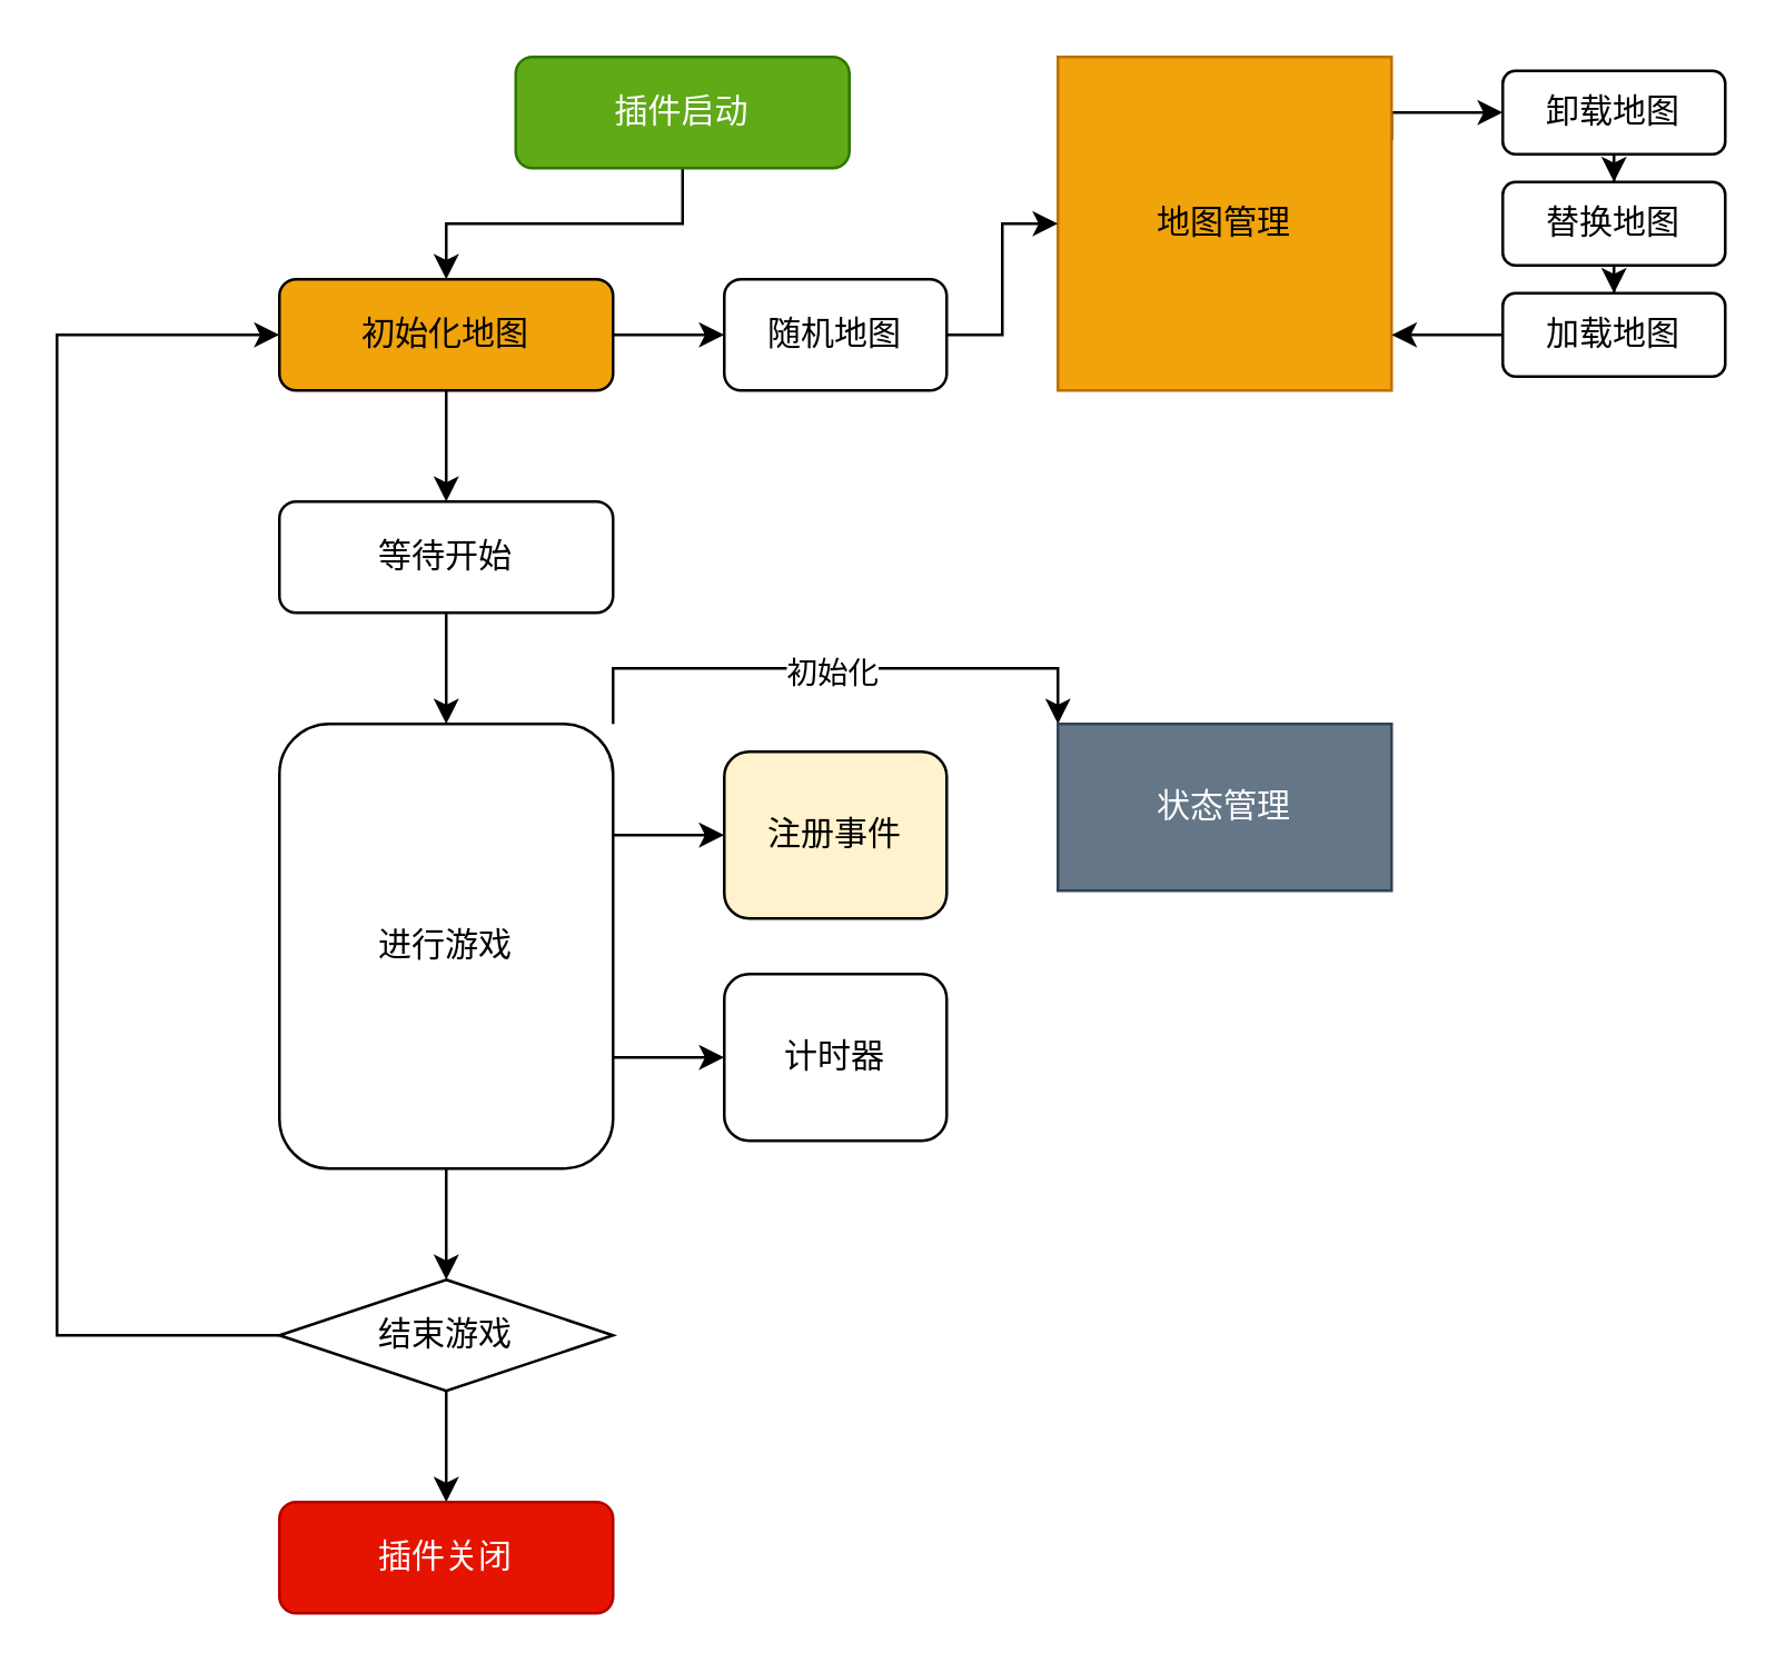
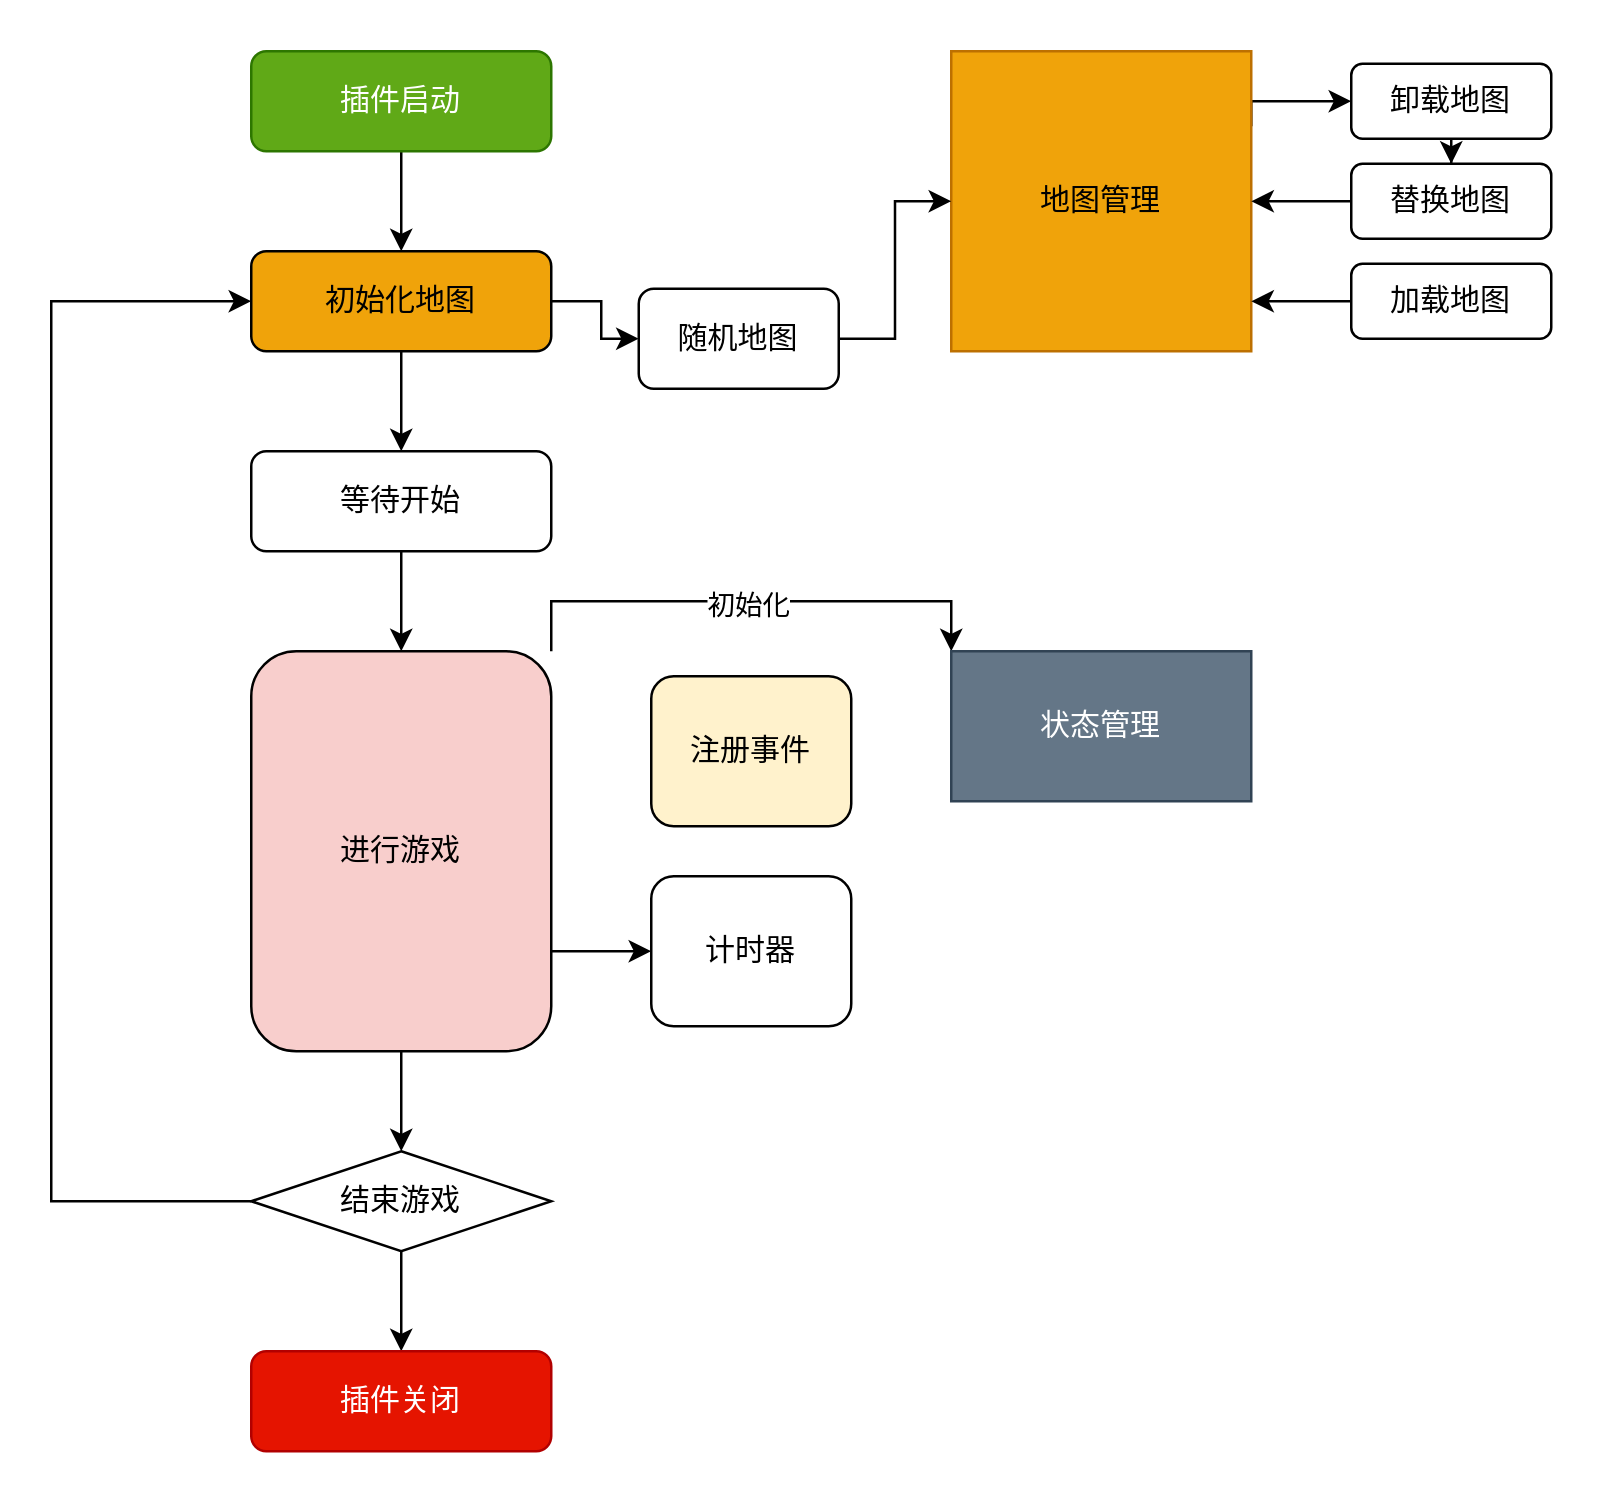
  <mxCell id="0" />
  <mxCell id="1" parent="0" />
  <mxCell id="2" style="edgeStyle=orthogonalEdgeStyle;rounded=0;orthogonalLoop=1;jettySize=auto;html=1;" edge="1" parent="1" source="3" target="6"><mxGeometry relative="1" as="geometry" /></mxCell>
- <mxCell id="3" value="插件启动" style="rounded=1;whiteSpace=wrap;html=1;fontSize=12;glass=0;strokeWidth=1;shadow=0;fillColor=#60a917;fontColor=#ffffff;strokeColor=#2D7600;" parent="1" vertex="1"><mxGeometry x="185" y="20" width="120" height="40" as="geometry" /></mxCell>
+ <mxCell id="3" value="插件启动" style="rounded=1;whiteSpace=wrap;html=1;fontSize=12;glass=0;strokeWidth=1;shadow=0;fillColor=#60a917;fontColor=#ffffff;strokeColor=#2D7600;" parent="1" vertex="1"><mxGeometry x="100" y="20" width="120" height="40" as="geometry" /></mxCell>
  <mxCell id="4" style="edgeStyle=orthogonalEdgeStyle;rounded=0;orthogonalLoop=1;jettySize=auto;html=1;" edge="1" parent="1" source="6" target="19"><mxGeometry relative="1" as="geometry" /></mxCell>
  <mxCell id="5" style="edgeStyle=orthogonalEdgeStyle;rounded=0;orthogonalLoop=1;jettySize=auto;html=1;" edge="1" parent="1" source="6" target="27"><mxGeometry relative="1" as="geometry" /></mxCell>
  <mxCell id="6" value="初始化地图" style="rounded=1;whiteSpace=wrap;html=1;fillColor=#f0a30a;" vertex="1" parent="1"><mxGeometry x="100" y="100" width="120" height="40" as="geometry" /></mxCell>
- <mxCell id="7" style="edgeStyle=orthogonalEdgeStyle;rounded=0;orthogonalLoop=1;jettySize=auto;html=1;exitX=1;exitY=0.25;exitDx=0;exitDy=0;" edge="1" parent="1" source="12" target="13"><mxGeometry relative="1" as="geometry"><Array as="points"><mxPoint x="240" y="300" /><mxPoint x="240" y="300" /></Array></mxGeometry></mxCell>
  <mxCell id="8" style="edgeStyle=orthogonalEdgeStyle;rounded=0;orthogonalLoop=1;jettySize=auto;html=1;exitX=1;exitY=0.75;exitDx=0;exitDy=0;" edge="1" parent="1" source="12" target="14"><mxGeometry relative="1" as="geometry"><Array as="points"><mxPoint x="200" y="380" /></Array></mxGeometry></mxCell>
  <mxCell id="9" style="edgeStyle=orthogonalEdgeStyle;rounded=0;orthogonalLoop=1;jettySize=auto;html=1;" edge="1" parent="1" source="12" target="30"><mxGeometry relative="1" as="geometry" /></mxCell>
  <mxCell id="10" style="edgeStyle=orthogonalEdgeStyle;rounded=0;orthogonalLoop=1;jettySize=auto;html=1;exitX=1;exitY=0;exitDx=0;exitDy=0;entryX=0;entryY=0;entryDx=0;entryDy=0;" edge="1" parent="1" source="12" target="15"><mxGeometry relative="1" as="geometry" /></mxCell>
  <mxCell id="11" value="初始化" style="edgeLabel;html=1;align=center;verticalAlign=middle;resizable=0;points=[];" vertex="1" connectable="0" parent="10"><mxGeometry x="-0.023" y="-1" relative="1" as="geometry"><mxPoint as="offset" /></mxGeometry></mxCell>
- <mxCell id="12" value="进行游戏" style="rounded=1;whiteSpace=wrap;html=1;" vertex="1" parent="1"><mxGeometry x="100" y="260" width="120" height="160" as="geometry" /></mxCell>
+ <mxCell id="12" value="进行游戏" style="rounded=1;whiteSpace=wrap;html=1;fillColor=#f8cecc;" vertex="1" parent="1"><mxGeometry x="100" y="260" width="120" height="160" as="geometry" /></mxCell>
  <mxCell id="13" value="注册事件" style="rounded=1;whiteSpace=wrap;html=1;fillColor=#fff2cc;" vertex="1" parent="1"><mxGeometry x="260" y="270" width="80" height="60" as="geometry" /></mxCell>
  <mxCell id="14" value="计时器" style="rounded=1;whiteSpace=wrap;html=1;" vertex="1" parent="1"><mxGeometry x="260" y="350" width="80" height="60" as="geometry" /></mxCell>
  <mxCell id="15" value="状态管理" style="rounded=0;whiteSpace=wrap;html=1;fillColor=#647687;fontColor=#ffffff;strokeColor=#314354;" vertex="1" parent="1"><mxGeometry x="380" y="260" width="120" height="60" as="geometry" /></mxCell>
  <mxCell id="16" style="edgeStyle=orthogonalEdgeStyle;rounded=0;orthogonalLoop=1;jettySize=auto;html=1;exitX=1;exitY=0.25;exitDx=0;exitDy=0;entryX=0;entryY=0.5;entryDx=0;entryDy=0;" edge="1" parent="1" source="17" target="21"><mxGeometry relative="1" as="geometry"><Array as="points"><mxPoint x="500" y="40" /></Array></mxGeometry></mxCell>
  <mxCell id="17" value="地图管理" style="rounded=0;whiteSpace=wrap;html=1;align=center;fillColor=#f0a30a;fontColor=#000000;strokeColor=#BD7000;" vertex="1" parent="1"><mxGeometry x="380" y="20" width="120" height="120" as="geometry" /></mxCell>
  <mxCell id="18" style="edgeStyle=orthogonalEdgeStyle;rounded=0;orthogonalLoop=1;jettySize=auto;html=1;" edge="1" parent="1" source="19" target="17"><mxGeometry relative="1" as="geometry" /></mxCell>
- <mxCell id="19" value="随机地图" style="rounded=1;whiteSpace=wrap;html=1;" vertex="1" parent="1"><mxGeometry x="260" y="100" width="80" height="40" as="geometry" /></mxCell>
+ <mxCell id="19" value="随机地图" style="rounded=1;whiteSpace=wrap;html=1;" vertex="1" parent="1"><mxGeometry x="255" y="115" width="80" height="40" as="geometry" /></mxCell>
  <mxCell id="20" style="edgeStyle=orthogonalEdgeStyle;rounded=0;orthogonalLoop=1;jettySize=auto;html=1;" edge="1" parent="1" source="21" target="23"><mxGeometry relative="1" as="geometry" /></mxCell>
  <mxCell id="21" value="卸载地图" style="rounded=1;whiteSpace=wrap;html=1;" vertex="1" parent="1"><mxGeometry x="540" y="25" width="80" height="30" as="geometry" /></mxCell>
- <mxCell id="22" style="edgeStyle=orthogonalEdgeStyle;rounded=0;orthogonalLoop=1;jettySize=auto;html=1;" edge="1" parent="1" source="23" target="25"><mxGeometry relative="1" as="geometry" /></mxCell>
+ <mxCell id="22" style="edgeStyle=orthogonalEdgeStyle;rounded=0;orthogonalLoop=1;jettySize=auto;html=1;" edge="1" parent="1" source="23" target="17"><mxGeometry relative="1" as="geometry" /></mxCell>
  <mxCell id="23" value="替换地图" style="rounded=1;whiteSpace=wrap;html=1;" vertex="1" parent="1"><mxGeometry x="540" y="65" width="80" height="30" as="geometry" /></mxCell>
  <mxCell id="24" style="edgeStyle=orthogonalEdgeStyle;rounded=0;orthogonalLoop=1;jettySize=auto;html=1;" edge="1" parent="1" source="25" target="17"><mxGeometry relative="1" as="geometry"><Array as="points"><mxPoint x="510" y="120" /><mxPoint x="510" y="120" /></Array></mxGeometry></mxCell>
  <mxCell id="25" value="加载地图" style="rounded=1;whiteSpace=wrap;html=1;" vertex="1" parent="1"><mxGeometry x="540" y="105" width="80" height="30" as="geometry" /></mxCell>
  <mxCell id="26" style="edgeStyle=orthogonalEdgeStyle;rounded=0;orthogonalLoop=1;jettySize=auto;html=1;" edge="1" parent="1" source="27" target="12"><mxGeometry relative="1" as="geometry" /></mxCell>
  <mxCell id="27" value="等待开始" style="rounded=1;whiteSpace=wrap;html=1;" vertex="1" parent="1"><mxGeometry x="100" y="180" width="120" height="40" as="geometry" /></mxCell>
  <mxCell id="28" style="edgeStyle=orthogonalEdgeStyle;rounded=0;orthogonalLoop=1;jettySize=auto;html=1;" edge="1" parent="1" source="30" target="6"><mxGeometry relative="1" as="geometry"><Array as="points"><mxPoint x="20" y="480" /><mxPoint x="20" y="120" /></Array></mxGeometry></mxCell>
  <mxCell id="29" style="edgeStyle=orthogonalEdgeStyle;rounded=0;orthogonalLoop=1;jettySize=auto;html=1;" edge="1" parent="1" source="30" target="31"><mxGeometry relative="1" as="geometry" /></mxCell>
  <mxCell id="30" value="结束游戏" style="rhombus;whiteSpace=wrap;html=1;" vertex="1" parent="1"><mxGeometry x="100" y="460" width="120" height="40" as="geometry" /></mxCell>
  <mxCell id="31" value="插件关闭" style="rounded=1;whiteSpace=wrap;html=1;fontSize=12;glass=0;strokeWidth=1;shadow=0;fillColor=#e51400;fontColor=#ffffff;strokeColor=#B20000;" vertex="1" parent="1"><mxGeometry x="100" y="540" width="120" height="40" as="geometry" /></mxCell>
